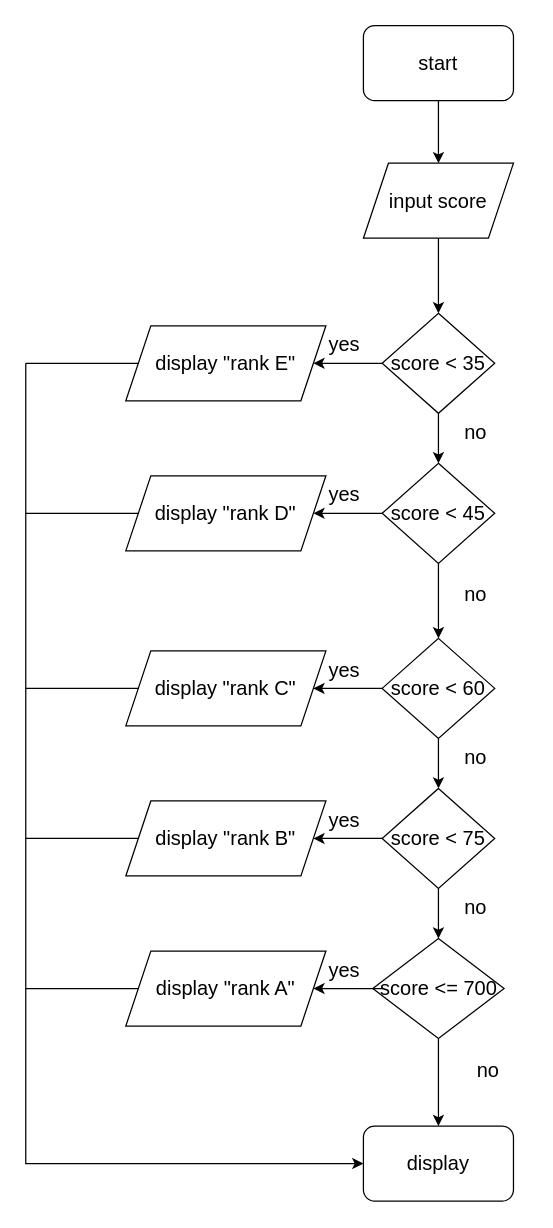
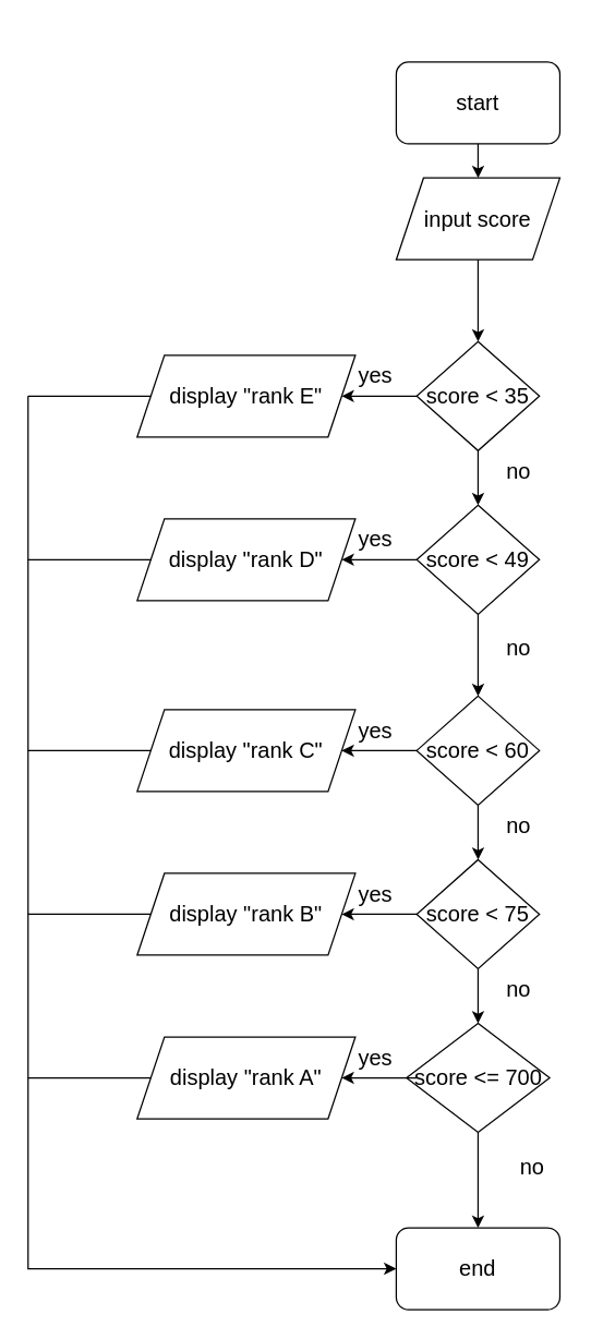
  <mxCell id="0" />
  <mxCell id="1" parent="0" />
- <mxCell id="2" value="start" style="rounded=1;whiteSpace=wrap;html=1;fontSize=16;" parent="1" vertex="1"><mxGeometry x="290" y="20" width="120" height="60" as="geometry" /></mxCell>
+ <mxCell id="2" value="start" style="rounded=1;whiteSpace=wrap;html=1;fontSize=16;" parent="1" vertex="1"><mxGeometry x="290" y="45" width="120" height="60" as="geometry" /></mxCell>
  <mxCell id="3" value="" style="endArrow=classic;html=1;rounded=0;fontSize=16;exitX=0.5;exitY=1;exitDx=0;exitDy=0;" parent="1" source="2" edge="1"><mxGeometry width="50" height="50" relative="1" as="geometry"><mxPoint x="340" y="350" as="sourcePoint" /><mxPoint x="350" y="130" as="targetPoint" /></mxGeometry></mxCell>
  <mxCell id="4" value="input score" style="shape=parallelogram;perimeter=parallelogramPerimeter;whiteSpace=wrap;html=1;fixedSize=1;fontSize=16;" parent="1" vertex="1"><mxGeometry x="290" y="130" width="120" height="60" as="geometry" /></mxCell>
  <mxCell id="5" value="" style="endArrow=classic;html=1;rounded=0;fontSize=16;exitX=0.5;exitY=1;exitDx=0;exitDy=0;" parent="1" source="4" edge="1"><mxGeometry width="50" height="50" relative="1" as="geometry"><mxPoint x="340" y="350" as="sourcePoint" /><mxPoint x="350" y="250" as="targetPoint" /></mxGeometry></mxCell>
  <mxCell id="6" value="score &amp;lt; 35" style="rhombus;whiteSpace=wrap;html=1;fontSize=16;" parent="1" vertex="1"><mxGeometry x="305" y="250" width="90" height="80" as="geometry" /></mxCell>
  <mxCell id="7" value="" style="endArrow=classic;html=1;rounded=0;fontSize=16;exitX=0.5;exitY=1;exitDx=0;exitDy=0;" parent="1" source="6" edge="1"><mxGeometry width="50" height="50" relative="1" as="geometry"><mxPoint x="340" y="350" as="sourcePoint" /><mxPoint x="350" y="370" as="targetPoint" /></mxGeometry></mxCell>
  <mxCell id="8" value="" style="endArrow=classic;html=1;rounded=0;fontSize=16;exitX=0;exitY=0.5;exitDx=0;exitDy=0;" parent="1" source="6" edge="1"><mxGeometry width="50" height="50" relative="1" as="geometry"><mxPoint x="340" y="350" as="sourcePoint" /><mxPoint x="250" y="290" as="targetPoint" /></mxGeometry></mxCell>
  <mxCell id="9" value="display &quot;rank E&quot;" style="shape=parallelogram;perimeter=parallelogramPerimeter;whiteSpace=wrap;html=1;fixedSize=1;fontSize=16;" parent="1" vertex="1"><mxGeometry x="100" y="260" width="160" height="60" as="geometry" /></mxCell>
  <mxCell id="10" value="yes" style="text;html=1;strokeColor=none;fillColor=none;align=center;verticalAlign=middle;whiteSpace=wrap;rounded=0;fontSize=16;" parent="1" vertex="1"><mxGeometry x="245" y="260" width="60" height="30" as="geometry" /></mxCell>
- <mxCell id="11" value="score &amp;lt; 45" style="rhombus;whiteSpace=wrap;html=1;fontSize=16;" parent="1" vertex="1"><mxGeometry x="305" y="370" width="90" height="80" as="geometry" /></mxCell>
+ <mxCell id="11" value="score &amp;lt; 49" style="rhombus;whiteSpace=wrap;html=1;fontSize=16;" parent="1" vertex="1"><mxGeometry x="305" y="370" width="90" height="80" as="geometry" /></mxCell>
  <mxCell id="12" value="" style="endArrow=classic;html=1;rounded=0;fontSize=16;exitX=0.5;exitY=1;exitDx=0;exitDy=0;" parent="1" edge="1"><mxGeometry width="50" height="50" relative="1" as="geometry"><mxPoint x="350" y="450" as="sourcePoint" /><mxPoint x="350" y="510" as="targetPoint" /></mxGeometry></mxCell>
  <mxCell id="13" value="score &amp;lt; 60" style="rhombus;whiteSpace=wrap;html=1;fontSize=16;" parent="1" vertex="1"><mxGeometry x="305" y="510" width="90" height="80" as="geometry" /></mxCell>
  <mxCell id="14" value="" style="endArrow=classic;html=1;rounded=0;fontSize=16;exitX=0.5;exitY=1;exitDx=0;exitDy=0;" parent="1" source="13" edge="1"><mxGeometry width="50" height="50" relative="1" as="geometry"><mxPoint x="340" y="610" as="sourcePoint" /><mxPoint x="350" y="630" as="targetPoint" /></mxGeometry></mxCell>
  <mxCell id="15" value="" style="endArrow=classic;html=1;rounded=0;fontSize=16;exitX=0;exitY=0.5;exitDx=0;exitDy=0;" parent="1" source="13" edge="1"><mxGeometry width="50" height="50" relative="1" as="geometry"><mxPoint x="340" y="610" as="sourcePoint" /><mxPoint x="250" y="550" as="targetPoint" /></mxGeometry></mxCell>
  <mxCell id="16" value="display &quot;rank C&quot;" style="shape=parallelogram;perimeter=parallelogramPerimeter;whiteSpace=wrap;html=1;fixedSize=1;fontSize=16;" parent="1" vertex="1"><mxGeometry x="100" y="520" width="160" height="60" as="geometry" /></mxCell>
  <mxCell id="17" value="yes" style="text;html=1;strokeColor=none;fillColor=none;align=center;verticalAlign=middle;whiteSpace=wrap;rounded=0;fontSize=16;" parent="1" vertex="1"><mxGeometry x="245" y="520" width="60" height="30" as="geometry" /></mxCell>
  <mxCell id="18" value="score &amp;lt; 75" style="rhombus;whiteSpace=wrap;html=1;fontSize=16;" parent="1" vertex="1"><mxGeometry x="305" y="630" width="90" height="80" as="geometry" /></mxCell>
  <mxCell id="19" value="" style="endArrow=classic;html=1;rounded=0;fontSize=16;exitX=0;exitY=0.5;exitDx=0;exitDy=0;" parent="1" edge="1"><mxGeometry width="50" height="50" relative="1" as="geometry"><mxPoint x="305" y="410" as="sourcePoint" /><mxPoint x="250" y="410" as="targetPoint" /></mxGeometry></mxCell>
  <mxCell id="20" value="display &quot;rank D&quot;" style="shape=parallelogram;perimeter=parallelogramPerimeter;whiteSpace=wrap;html=1;fixedSize=1;fontSize=16;" parent="1" vertex="1"><mxGeometry x="100" y="380" width="160" height="60" as="geometry" /></mxCell>
  <mxCell id="21" value="yes" style="text;html=1;strokeColor=none;fillColor=none;align=center;verticalAlign=middle;whiteSpace=wrap;rounded=0;fontSize=16;" parent="1" vertex="1"><mxGeometry x="245" y="380" width="60" height="30" as="geometry" /></mxCell>
  <mxCell id="22" value="" style="endArrow=classic;html=1;rounded=0;fontSize=16;exitX=0;exitY=0.5;exitDx=0;exitDy=0;" parent="1" edge="1"><mxGeometry width="50" height="50" relative="1" as="geometry"><mxPoint x="305" y="670" as="sourcePoint" /><mxPoint x="250" y="670" as="targetPoint" /></mxGeometry></mxCell>
  <mxCell id="23" value="display &quot;rank B&quot;" style="shape=parallelogram;perimeter=parallelogramPerimeter;whiteSpace=wrap;html=1;fixedSize=1;fontSize=16;" parent="1" vertex="1"><mxGeometry x="100" y="640" width="160" height="60" as="geometry" /></mxCell>
  <mxCell id="24" value="yes" style="text;html=1;strokeColor=none;fillColor=none;align=center;verticalAlign=middle;whiteSpace=wrap;rounded=0;fontSize=16;" parent="1" vertex="1"><mxGeometry x="245" y="640" width="60" height="30" as="geometry" /></mxCell>
  <mxCell id="25" value="no" style="text;html=1;strokeColor=none;fillColor=none;align=center;verticalAlign=middle;whiteSpace=wrap;rounded=0;fontSize=16;" parent="1" vertex="1"><mxGeometry x="350" y="330" width="60" height="30" as="geometry" /></mxCell>
  <mxCell id="26" value="no" style="text;html=1;strokeColor=none;fillColor=none;align=center;verticalAlign=middle;whiteSpace=wrap;rounded=0;fontSize=16;" parent="1" vertex="1"><mxGeometry x="350" y="460" width="60" height="30" as="geometry" /></mxCell>
  <mxCell id="27" value="no" style="text;html=1;strokeColor=none;fillColor=none;align=center;verticalAlign=middle;whiteSpace=wrap;rounded=0;fontSize=16;" parent="1" vertex="1"><mxGeometry x="350" y="590" width="60" height="30" as="geometry" /></mxCell>
  <mxCell id="28" value="" style="endArrow=classic;html=1;rounded=0;fontSize=16;exitX=0.5;exitY=1;exitDx=0;exitDy=0;" parent="1" edge="1"><mxGeometry width="50" height="50" relative="1" as="geometry"><mxPoint x="350" y="710" as="sourcePoint" /><mxPoint x="350" y="750" as="targetPoint" /></mxGeometry></mxCell>
  <mxCell id="29" value="score &amp;lt;= 700" style="rhombus;whiteSpace=wrap;html=1;fontSize=16;" parent="1" vertex="1"><mxGeometry x="297.5" y="750" width="105" height="80" as="geometry" /></mxCell>
  <mxCell id="30" value="" style="endArrow=classic;html=1;rounded=0;fontSize=16;exitX=0;exitY=0.5;exitDx=0;exitDy=0;" parent="1" edge="1"><mxGeometry width="50" height="50" relative="1" as="geometry"><mxPoint x="305" y="790" as="sourcePoint" /><mxPoint x="250" y="790" as="targetPoint" /></mxGeometry></mxCell>
  <mxCell id="31" value="display &quot;rank A&quot;" style="shape=parallelogram;perimeter=parallelogramPerimeter;whiteSpace=wrap;html=1;fixedSize=1;fontSize=16;" parent="1" vertex="1"><mxGeometry x="100" y="760" width="160" height="60" as="geometry" /></mxCell>
  <mxCell id="32" value="yes" style="text;html=1;strokeColor=none;fillColor=none;align=center;verticalAlign=middle;whiteSpace=wrap;rounded=0;fontSize=16;" parent="1" vertex="1"><mxGeometry x="245" y="760" width="60" height="30" as="geometry" /></mxCell>
  <mxCell id="33" value="no" style="text;html=1;strokeColor=none;fillColor=none;align=center;verticalAlign=middle;whiteSpace=wrap;rounded=0;fontSize=16;" parent="1" vertex="1"><mxGeometry x="350" y="710" width="60" height="30" as="geometry" /></mxCell>
  <mxCell id="34" value="" style="endArrow=classic;html=1;rounded=0;fontSize=16;exitX=0.5;exitY=1;exitDx=0;exitDy=0;" parent="1" source="29" edge="1"><mxGeometry width="50" height="50" relative="1" as="geometry"><mxPoint x="340" y="820" as="sourcePoint" /><mxPoint x="350" y="900" as="targetPoint" /></mxGeometry></mxCell>
- <mxCell id="35" value="display" style="rounded=1;whiteSpace=wrap;html=1;fontSize=16;" parent="1" vertex="1"><mxGeometry x="290" y="900" width="120" height="60" as="geometry" /></mxCell>
+ <mxCell id="35" value="end" style="rounded=1;whiteSpace=wrap;html=1;fontSize=16;" parent="1" vertex="1"><mxGeometry x="290" y="900" width="120" height="60" as="geometry" /></mxCell>
  <mxCell id="36" value="" style="endArrow=none;html=1;rounded=0;fontSize=16;entryX=0;entryY=0.5;entryDx=0;entryDy=0;" parent="1" target="9" edge="1"><mxGeometry width="50" height="50" relative="1" as="geometry"><mxPoint x="20" y="290" as="sourcePoint" /><mxPoint x="450" y="450" as="targetPoint" /></mxGeometry></mxCell>
  <mxCell id="37" value="" style="endArrow=classic;html=1;rounded=0;fontSize=16;entryX=0;entryY=0.5;entryDx=0;entryDy=0;" parent="1" target="35" edge="1"><mxGeometry width="50" height="50" relative="1" as="geometry"><mxPoint x="20" y="290" as="sourcePoint" /><mxPoint x="450" y="450" as="targetPoint" /><Array as="points"><mxPoint x="20" y="930" /><mxPoint x="40" y="930" /></Array></mxGeometry></mxCell>
  <mxCell id="38" value="" style="endArrow=none;html=1;rounded=0;fontSize=16;exitX=0;exitY=0.5;exitDx=0;exitDy=0;" parent="1" source="20" edge="1"><mxGeometry width="50" height="50" relative="1" as="geometry"><mxPoint x="300" y="400" as="sourcePoint" /><mxPoint x="20" y="410" as="targetPoint" /></mxGeometry></mxCell>
  <mxCell id="39" value="" style="endArrow=none;html=1;rounded=0;fontSize=16;exitX=0;exitY=0.5;exitDx=0;exitDy=0;" parent="1" source="16" edge="1"><mxGeometry width="50" height="50" relative="1" as="geometry"><mxPoint x="300" y="660" as="sourcePoint" /><mxPoint x="20" y="550" as="targetPoint" /></mxGeometry></mxCell>
  <mxCell id="40" value="" style="endArrow=none;html=1;rounded=0;fontSize=16;exitX=0;exitY=0.5;exitDx=0;exitDy=0;" parent="1" source="23" edge="1"><mxGeometry width="50" height="50" relative="1" as="geometry"><mxPoint x="300" y="660" as="sourcePoint" /><mxPoint x="20" y="670" as="targetPoint" /></mxGeometry></mxCell>
  <mxCell id="41" value="" style="endArrow=none;html=1;rounded=0;fontSize=16;exitX=0;exitY=0.5;exitDx=0;exitDy=0;" parent="1" source="31" edge="1"><mxGeometry width="50" height="50" relative="1" as="geometry"><mxPoint x="300" y="660" as="sourcePoint" /><mxPoint x="20" y="790" as="targetPoint" /></mxGeometry></mxCell>
  <mxCell id="42" value="no" style="text;html=1;strokeColor=none;fillColor=none;align=center;verticalAlign=middle;whiteSpace=wrap;rounded=0;fontSize=16;" vertex="1" parent="1"><mxGeometry x="360" y="840" width="60" height="30" as="geometry" /></mxCell>
